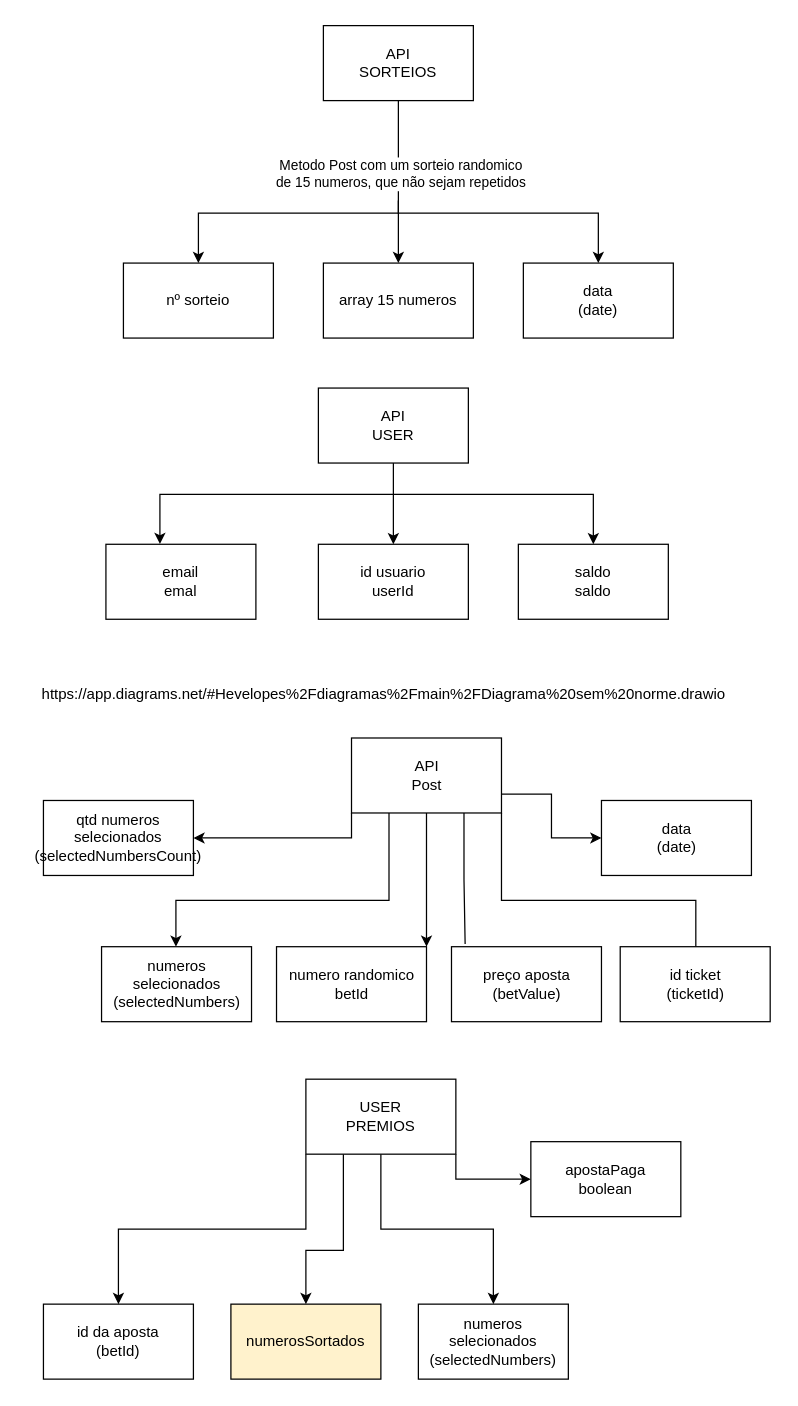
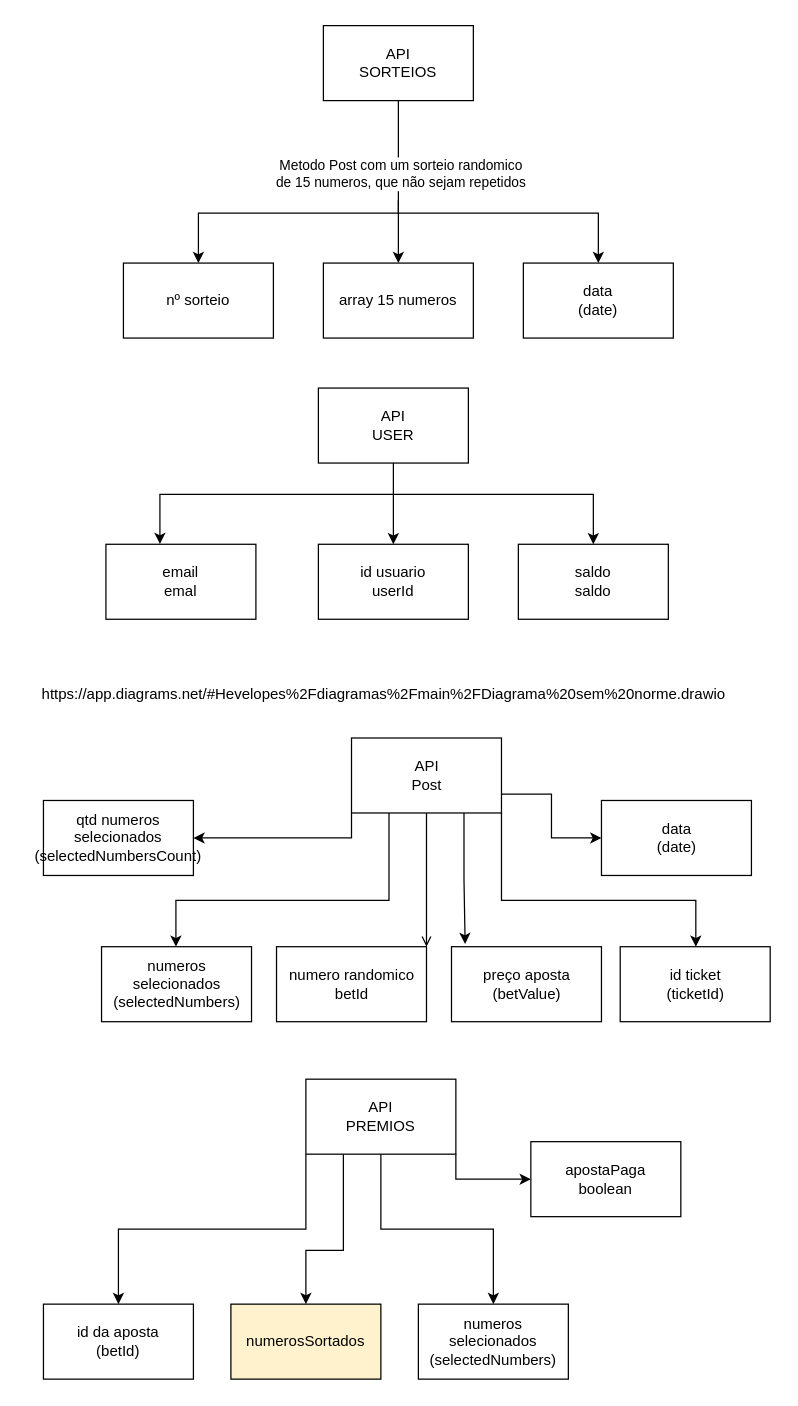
  <mxCell id="0" />
  <mxCell id="1" parent="0" />
  <mxCell id="2" style="edgeStyle=orthogonalEdgeStyle;rounded=0;orthogonalLoop=1;jettySize=auto;html=1;entryX=0.5;entryY=0;entryDx=0;entryDy=0;" parent="1" source="4" target="5" edge="1"><mxGeometry relative="1" as="geometry"><Array as="points"><mxPoint x="318" y="180" /><mxPoint x="318" y="180" /></Array></mxGeometry></mxCell>
  <mxCell id="3" value="Metodo Post com um sorteio randomico &lt;br&gt;de 15 numeros, que não sejam repetidos" style="edgeLabel;html=1;align=center;verticalAlign=middle;resizable=0;points=[];" parent="2" vertex="1" connectable="0"><mxGeometry x="-0.113" y="1" relative="1" as="geometry"><mxPoint as="offset" /></mxGeometry></mxCell>
  <mxCell id="4" value="API&lt;br&gt;SORTEIOS" style="rounded=0;whiteSpace=wrap;html=1;" parent="1" vertex="1"><mxGeometry x="258" y="20" width="120" height="60" as="geometry" /></mxCell>
  <mxCell id="5" value="array 15 numeros" style="rounded=0;whiteSpace=wrap;html=1;" parent="1" vertex="1"><mxGeometry x="258" y="210" width="120" height="60" as="geometry" /></mxCell>
  <mxCell id="6" style="edgeStyle=orthogonalEdgeStyle;rounded=0;orthogonalLoop=1;jettySize=auto;html=1;endArrow=none;endFill=0;startArrow=classic;startFill=1;" parent="1" source="7" edge="1"><mxGeometry relative="1" as="geometry"><mxPoint x="318" y="170" as="targetPoint" /><Array as="points"><mxPoint x="158" y="170" /></Array></mxGeometry></mxCell>
  <mxCell id="7" value="nº sorteio" style="rounded=0;whiteSpace=wrap;html=1;" parent="1" vertex="1"><mxGeometry x="98" y="210" width="120" height="60" as="geometry" /></mxCell>
  <mxCell id="8" style="edgeStyle=orthogonalEdgeStyle;rounded=0;orthogonalLoop=1;jettySize=auto;html=1;exitX=0;exitY=1;exitDx=0;exitDy=0;" parent="1" source="14" target="23" edge="1"><mxGeometry relative="1" as="geometry" /></mxCell>
  <mxCell id="9" style="edgeStyle=orthogonalEdgeStyle;rounded=0;orthogonalLoop=1;jettySize=auto;html=1;exitX=0.25;exitY=1;exitDx=0;exitDy=0;" parent="1" source="14" target="15" edge="1"><mxGeometry relative="1" as="geometry"><Array as="points"><mxPoint x="310" y="720" /><mxPoint x="140" y="720" /></Array></mxGeometry></mxCell>
- <mxCell id="10" style="edgeStyle=orthogonalEdgeStyle;rounded=0;orthogonalLoop=1;jettySize=auto;html=1;entryX=1;entryY=0;entryDx=0;entryDy=0;" parent="1" source="14" target="35" edge="1"><mxGeometry relative="1" as="geometry" /></mxCell>
- <mxCell id="11" style="edgeStyle=orthogonalEdgeStyle;rounded=0;orthogonalLoop=1;jettySize=auto;html=1;exitX=0.75;exitY=1;exitDx=0;exitDy=0;entryX=0.091;entryY=-0.036;entryDx=0;entryDy=0;entryPerimeter=0;endArrow=none;" parent="1" source="14" target="18" edge="1"><mxGeometry relative="1" as="geometry" /></mxCell>
- <mxCell id="12" style="edgeStyle=orthogonalEdgeStyle;rounded=0;orthogonalLoop=1;jettySize=auto;html=1;exitX=1;exitY=1;exitDx=0;exitDy=0;endArrow=none;" parent="1" source="14" target="22" edge="1"><mxGeometry relative="1" as="geometry"><Array as="points"><mxPoint x="400" y="720" /><mxPoint x="556" y="720" /></Array></mxGeometry></mxCell>
+ <mxCell id="10" style="edgeStyle=orthogonalEdgeStyle;rounded=0;orthogonalLoop=1;jettySize=auto;html=1;entryX=1;entryY=0;entryDx=0;entryDy=0;endArrow=open;" parent="1" source="14" target="35" edge="1"><mxGeometry relative="1" as="geometry" /></mxCell>
+ <mxCell id="11" style="edgeStyle=orthogonalEdgeStyle;rounded=0;orthogonalLoop=1;jettySize=auto;html=1;exitX=0.75;exitY=1;exitDx=0;exitDy=0;entryX=0.091;entryY=-0.036;entryDx=0;entryDy=0;entryPerimeter=0;" parent="1" source="14" target="18" edge="1"><mxGeometry relative="1" as="geometry" /></mxCell>
+ <mxCell id="12" style="edgeStyle=orthogonalEdgeStyle;rounded=0;orthogonalLoop=1;jettySize=auto;html=1;exitX=1;exitY=1;exitDx=0;exitDy=0;" parent="1" source="14" target="22" edge="1"><mxGeometry relative="1" as="geometry"><Array as="points"><mxPoint x="400" y="720" /><mxPoint x="556" y="720" /></Array></mxGeometry></mxCell>
  <mxCell id="13" style="edgeStyle=orthogonalEdgeStyle;rounded=0;orthogonalLoop=1;jettySize=auto;html=1;exitX=1;exitY=0.75;exitDx=0;exitDy=0;entryX=0;entryY=0.5;entryDx=0;entryDy=0;" parent="1" source="14" target="17" edge="1"><mxGeometry relative="1" as="geometry" /></mxCell>
  <mxCell id="14" value="API&lt;br&gt;Post" style="rounded=0;whiteSpace=wrap;html=1;" parent="1" vertex="1"><mxGeometry x="280.5" y="590" width="120" height="60" as="geometry" /></mxCell>
  <mxCell id="15" value="numeros selecionados&lt;br&gt;(selectedNumbers)" style="rounded=0;whiteSpace=wrap;html=1;" parent="1" vertex="1"><mxGeometry x="80.5" y="757" width="120" height="60" as="geometry" /></mxCell>
  <mxCell id="16" value="id da aposta&lt;br&gt;(betId)" style="rounded=0;whiteSpace=wrap;html=1;" parent="1" vertex="1"><mxGeometry x="34" y="1043" width="120" height="60" as="geometry" /></mxCell>
  <mxCell id="17" value="data&lt;br&gt;(date)" style="rounded=0;whiteSpace=wrap;html=1;" parent="1" vertex="1"><mxGeometry x="480.5" y="640" width="120" height="60" as="geometry" /></mxCell>
  <mxCell id="18" value="preço aposta&lt;br&gt;(betValue)" style="rounded=0;whiteSpace=wrap;html=1;" parent="1" vertex="1"><mxGeometry x="360.5" y="757" width="120" height="60" as="geometry" /></mxCell>
  <mxCell id="19" value="https://app.diagrams.net/#Hevelopes%2Fdiagramas%2Fmain%2FDiagrama%20sem%20norme.drawio" style="text;html=1;align=center;verticalAlign=middle;resizable=0;points=[];autosize=1;strokeColor=none;fillColor=none;" parent="1" vertex="1"><mxGeometry x="20.5" y="540" width="570" height="30" as="geometry" /></mxCell>
  <mxCell id="20" style="edgeStyle=orthogonalEdgeStyle;rounded=0;orthogonalLoop=1;jettySize=auto;html=1;entryX=0.5;entryY=0;entryDx=0;entryDy=0;" parent="1" source="21" target="24" edge="1"><mxGeometry relative="1" as="geometry" /></mxCell>
  <mxCell id="21" value="API&lt;br&gt;USER" style="rounded=0;whiteSpace=wrap;html=1;" parent="1" vertex="1"><mxGeometry x="254" y="310" width="120" height="60" as="geometry" /></mxCell>
  <mxCell id="22" value="id ticket&lt;br&gt;(ticketId)" style="rounded=0;whiteSpace=wrap;html=1;" parent="1" vertex="1"><mxGeometry x="495.5" y="757" width="120" height="60" as="geometry" /></mxCell>
  <mxCell id="23" value="qtd numeros selecionados&lt;br&gt;(selectedNumbersCount)" style="rounded=0;whiteSpace=wrap;html=1;" parent="1" vertex="1"><mxGeometry x="34" y="640" width="120" height="60" as="geometry" /></mxCell>
  <mxCell id="24" value="id usuario&lt;br&gt;userId" style="rounded=0;whiteSpace=wrap;html=1;" parent="1" vertex="1"><mxGeometry x="254" y="435" width="120" height="60" as="geometry" /></mxCell>
  <mxCell id="25" style="edgeStyle=orthogonalEdgeStyle;rounded=0;orthogonalLoop=1;jettySize=auto;html=1;endArrow=classic;endFill=1;startArrow=classic;startFill=1;entryX=0.36;entryY=-0.004;entryDx=0;entryDy=0;entryPerimeter=0;" parent="1" source="26" target="38" edge="1"><mxGeometry relative="1" as="geometry"><mxPoint x="314" y="385" as="targetPoint" /><Array as="points"><mxPoint x="474" y="395" /><mxPoint x="127" y="395" /></Array></mxGeometry></mxCell>
  <mxCell id="26" value="saldo&lt;br&gt;saldo" style="rounded=0;whiteSpace=wrap;html=1;" parent="1" vertex="1"><mxGeometry x="414" y="435" width="120" height="60" as="geometry" /></mxCell>
  <mxCell id="27" style="edgeStyle=orthogonalEdgeStyle;rounded=0;orthogonalLoop=1;jettySize=auto;html=1;exitX=0;exitY=1;exitDx=0;exitDy=0;" parent="1" source="31" target="16" edge="1"><mxGeometry relative="1" as="geometry" /></mxCell>
  <mxCell id="28" style="edgeStyle=orthogonalEdgeStyle;rounded=0;orthogonalLoop=1;jettySize=auto;html=1;exitX=0.25;exitY=1;exitDx=0;exitDy=0;" parent="1" source="31" target="32" edge="1"><mxGeometry relative="1" as="geometry"><Array as="points"><mxPoint x="274" y="1000" /><mxPoint x="244" y="1000" /></Array></mxGeometry></mxCell>
  <mxCell id="29" style="edgeStyle=orthogonalEdgeStyle;rounded=0;orthogonalLoop=1;jettySize=auto;html=1;entryX=0.5;entryY=0;entryDx=0;entryDy=0;" parent="1" source="31" target="33" edge="1"><mxGeometry relative="1" as="geometry" /></mxCell>
  <mxCell id="30" style="edgeStyle=orthogonalEdgeStyle;rounded=0;orthogonalLoop=1;jettySize=auto;html=1;exitX=1;exitY=1;exitDx=0;exitDy=0;entryX=0;entryY=0.5;entryDx=0;entryDy=0;" parent="1" source="31" target="34" edge="1"><mxGeometry relative="1" as="geometry" /></mxCell>
- <mxCell id="31" value="USER&lt;br&gt;PREMIOS" style="rounded=0;whiteSpace=wrap;html=1;" parent="1" vertex="1"><mxGeometry x="244" y="863" width="120" height="60" as="geometry" /></mxCell>
+ <mxCell id="31" value="API&lt;br&gt;PREMIOS" style="rounded=0;whiteSpace=wrap;html=1;" parent="1" vertex="1"><mxGeometry x="244" y="863" width="120" height="60" as="geometry" /></mxCell>
  <mxCell id="32" value="numerosSortados" style="rounded=0;whiteSpace=wrap;html=1;fillColor=#fff2cc;" parent="1" vertex="1"><mxGeometry x="184" y="1043" width="120" height="60" as="geometry" /></mxCell>
  <mxCell id="33" value="numeros selecionados&lt;br&gt;(selectedNumbers)" style="rounded=0;whiteSpace=wrap;html=1;" parent="1" vertex="1"><mxGeometry x="334" y="1043" width="120" height="60" as="geometry" /></mxCell>
  <mxCell id="34" value="apostaPaga&lt;br&gt;boolean" style="rounded=0;whiteSpace=wrap;html=1;" parent="1" vertex="1"><mxGeometry x="424" y="913" width="120" height="60" as="geometry" /></mxCell>
  <mxCell id="35" value="numero randomico&lt;br&gt;betId" style="rounded=0;whiteSpace=wrap;html=1;" parent="1" vertex="1"><mxGeometry x="220.5" y="757" width="120" height="60" as="geometry" /></mxCell>
  <mxCell id="36" style="edgeStyle=orthogonalEdgeStyle;rounded=0;orthogonalLoop=1;jettySize=auto;html=1;endArrow=none;endFill=0;startArrow=classic;startFill=1;" parent="1" source="37" edge="1"><mxGeometry relative="1" as="geometry"><mxPoint x="318" y="160" as="targetPoint" /><Array as="points"><mxPoint x="478" y="170" /><mxPoint x="318" y="170" /></Array></mxGeometry></mxCell>
  <mxCell id="37" value="data&lt;br&gt;(date)" style="rounded=0;whiteSpace=wrap;html=1;" parent="1" vertex="1"><mxGeometry x="418" y="210" width="120" height="60" as="geometry" /></mxCell>
  <mxCell id="38" value="email&lt;br&gt;emal" style="rounded=0;whiteSpace=wrap;html=1;" parent="1" vertex="1"><mxGeometry x="84" y="435" width="120" height="60" as="geometry" /></mxCell>
